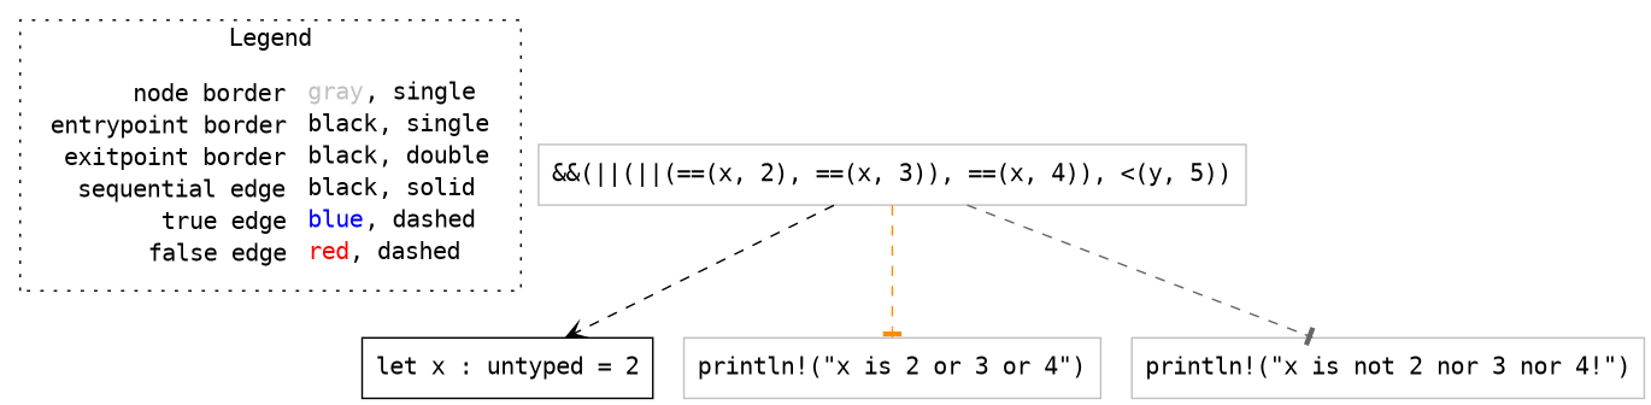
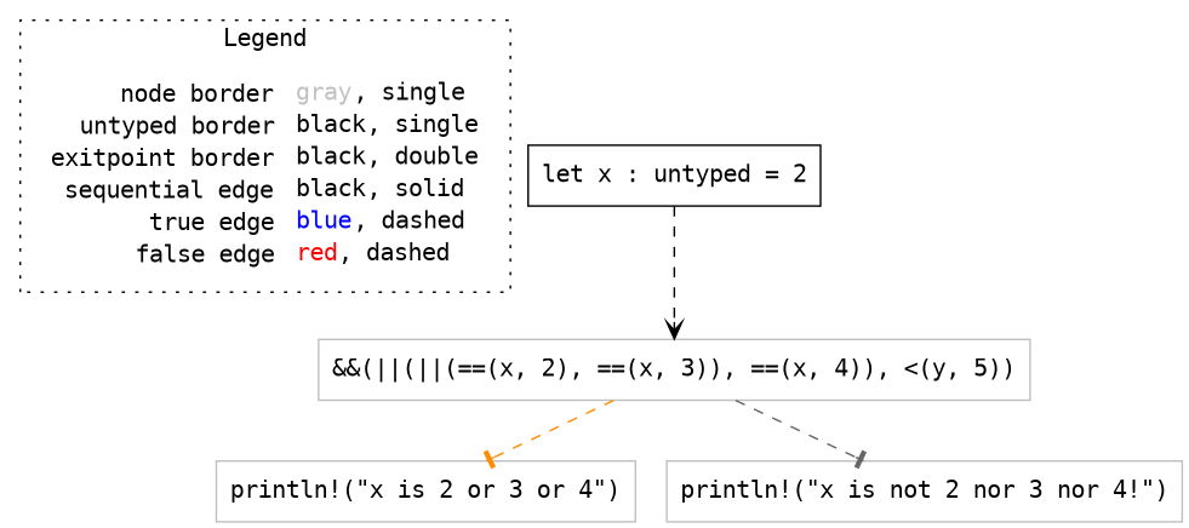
  digraph {
    fontname="DejaVu Sans Mono"
    node [fontname="DejaVu Sans Mono" shape=rect color=gray]
    edge [arrowhead=tee fontname="DejaVu Sans Mono" style=dashed]
-   n1 [label=<<table border="0" cellpadding="2" cellspacing="0" cellborder="0"><tr><td align="right">node border&nbsp;</td><td align="left"><font color="gray">gray</font>, single</td></tr><tr><td align="right">entrypoint border&nbsp;</td><td align="left"><font color="black">black</font>, single</td></tr><tr><td align="right">exitpoint border&nbsp;</td><td align="left"><font color="black">black</font>, double</td></tr><tr><td align="right">sequential edge&nbsp;</td><td align="left"><font color="black">black</font>, solid</td></tr><tr><td align="right">true edge&nbsp;</td><td align="left"><font color="blue">blue</font>, dashed</td></tr><tr><td align="right">false edge&nbsp;</td><td align="left"><font color="red">red</font>, dashed</td></tr></table>> shape=plaintext color=""]
+   n1 [label=<<table border="0" cellpadding="2" cellspacing="0" cellborder="0"><tr><td align="right">node border&nbsp;</td><td align="left"><font color="gray">gray</font>, single</td></tr><tr><td align="right">untyped border&nbsp;</td><td align="left"><font color="black">black</font>, single</td></tr><tr><td align="right">exitpoint border&nbsp;</td><td align="left"><font color="black">black</font>, double</td></tr><tr><td align="right">sequential edge&nbsp;</td><td align="left"><font color="black">black</font>, solid</td></tr><tr><td align="right">true edge&nbsp;</td><td align="left"><font color="blue">blue</font>, dashed</td></tr><tr><td align="right">false edge&nbsp;</td><td align="left"><font color="red">red</font>, dashed</td></tr></table>> shape=plaintext color=""]
    n2 [color=black label=<let x : untyped = 2>]
    n3 [label=<&amp;&amp;(||(||(==(x, 2), ==(x, 3)), ==(x, 4)), &lt;(y, 5))>]
    n4 [label=<println!(&quot;x is 2 or 3 or 4&quot;)>]
    n5 [label=<println!(&quot;x is not 2 nor 3 nor 4!&quot;)>]
    subgraph cluster_1 {
      label=Legend
      style=dotted
      n1
    }
-   n3 -> n2 [arrowhead=vee color=black]
+   n2 -> n3 [arrowhead=vee color=black]
    n3 -> n4 [color=darkorange]
    n3 -> n5 [color=gray40]
  }
